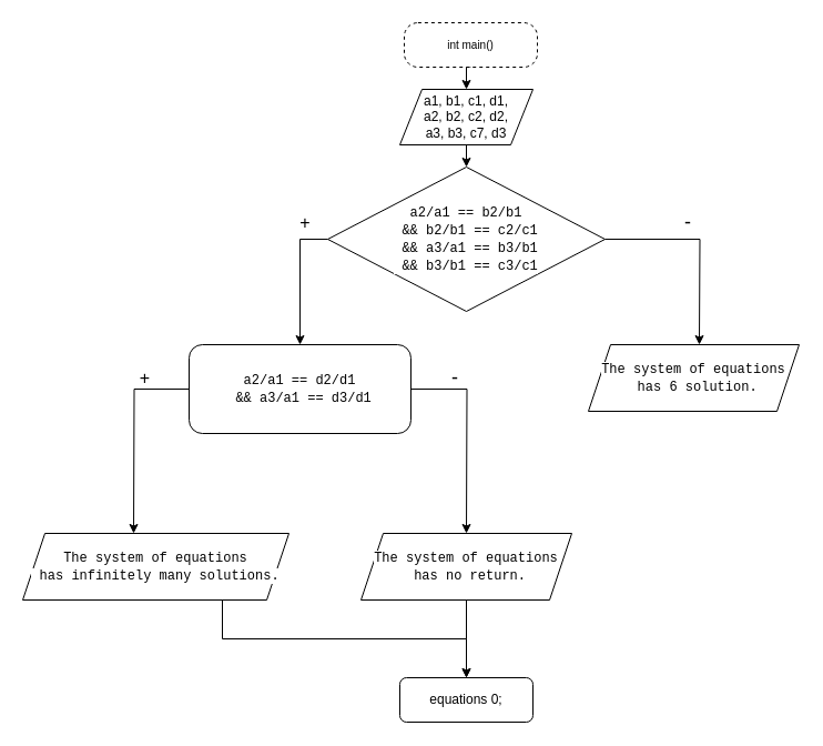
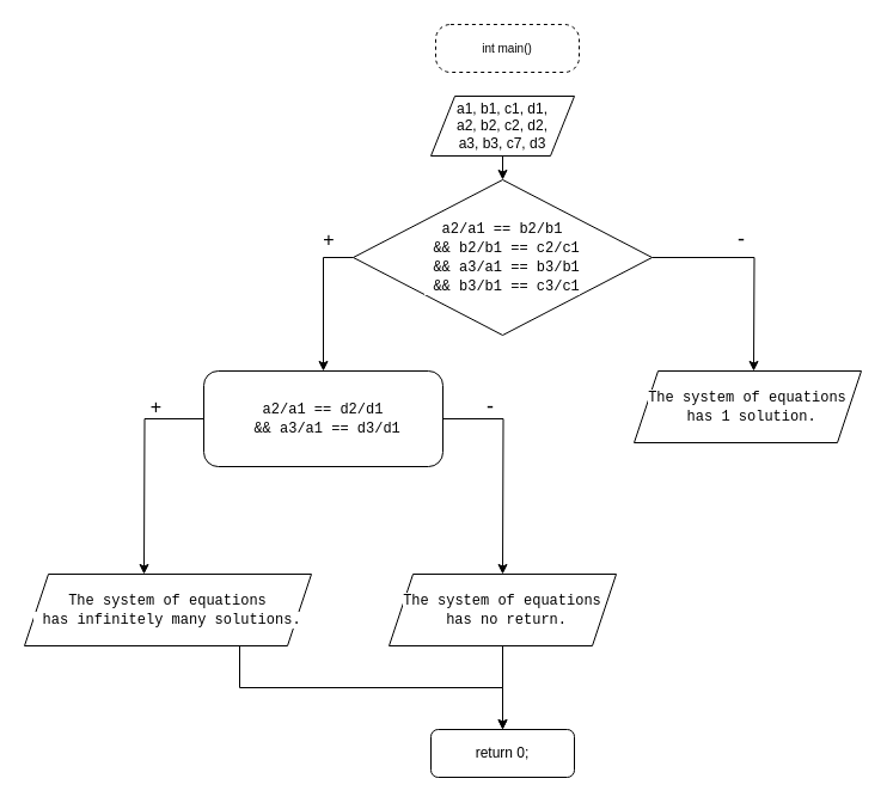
  <mxCell id="0" />
  <mxCell id="1" parent="0" />
- <mxCell id="2" style="edgeStyle=orthogonalEdgeStyle;rounded=0;orthogonalLoop=1;jettySize=auto;html=1;exitX=0.5;exitY=1;exitDx=0;exitDy=0;entryX=0.5;entryY=0;entryDx=0;entryDy=0;" edge="1" parent="1" source="3" target="5"><mxGeometry relative="1" as="geometry" /></mxCell>
  <mxCell id="3" value="&lt;font size=&quot;1&quot;&gt;int main()&lt;/font&gt;" style="rounded=1;whiteSpace=wrap;html=1;arcSize=31;dashed=1;" vertex="1" parent="1"><mxGeometry x="364" y="20" width="120" height="40" as="geometry" /></mxCell>
  <mxCell id="4" style="edgeStyle=orthogonalEdgeStyle;rounded=0;orthogonalLoop=1;jettySize=auto;html=1;exitX=0.5;exitY=1;exitDx=0;exitDy=0;entryX=0.5;entryY=0;entryDx=0;entryDy=0;" edge="1" parent="1" source="5" target="8"><mxGeometry relative="1" as="geometry" /></mxCell>
  <mxCell id="5" value="a1, b1, c1, d1,&lt;br&gt;a2, b2, c2, d2,&lt;br&gt;a3, b3, c7, d3" style="shape=parallelogram;perimeter=parallelogramPerimeter;whiteSpace=wrap;html=1;fixedSize=1;" vertex="1" parent="1"><mxGeometry x="360" y="80" width="120" height="50" as="geometry" /></mxCell>
  <mxCell id="6" style="edgeStyle=orthogonalEdgeStyle;rounded=0;orthogonalLoop=1;jettySize=auto;html=1;exitX=0;exitY=0.5;exitDx=0;exitDy=0;entryX=0.5;entryY=0;entryDx=0;entryDy=0;" edge="1" parent="1" source="8" target="14"><mxGeometry relative="1" as="geometry"><mxPoint x="240" y="300" as="targetPoint" /></mxGeometry></mxCell>
  <mxCell id="7" style="edgeStyle=orthogonalEdgeStyle;rounded=0;orthogonalLoop=1;jettySize=auto;html=1;exitX=1;exitY=0.5;exitDx=0;exitDy=0;" edge="1" parent="1" source="8"><mxGeometry relative="1" as="geometry"><mxPoint x="630" y="310" as="targetPoint" /></mxGeometry></mxCell>
  <mxCell id="8" value="&lt;div style=&quot;font-family: &amp;#34;consolas&amp;#34; , &amp;#34;courier new&amp;#34; , monospace ; line-height: 16px&quot;&gt;&lt;font style=&quot;background-color: rgb(255 , 255 , 255)&quot;&gt;a2/a1&amp;nbsp;==&amp;nbsp;b2/b1&lt;/font&gt;&lt;/div&gt;&lt;div style=&quot;font-family: &amp;#34;consolas&amp;#34; , &amp;#34;courier new&amp;#34; , monospace ; line-height: 16px&quot;&gt;&lt;font style=&quot;background-color: rgb(255 , 255 , 255)&quot;&gt;&amp;nbsp;&amp;amp;&amp;amp;&amp;nbsp;b2/b1&amp;nbsp;==&amp;nbsp;c2/c1&lt;/font&gt;&lt;/div&gt;&lt;div style=&quot;font-family: &amp;#34;consolas&amp;#34; , &amp;#34;courier new&amp;#34; , monospace ; line-height: 16px&quot;&gt;&lt;font style=&quot;background-color: rgb(255 , 255 , 255)&quot;&gt;&amp;nbsp;&amp;amp;&amp;amp;&amp;nbsp;a3/a1&amp;nbsp;==&amp;nbsp;b3/b1&lt;/font&gt;&lt;/div&gt;&lt;div style=&quot;font-family: &amp;#34;consolas&amp;#34; , &amp;#34;courier new&amp;#34; , monospace ; line-height: 16px&quot;&gt;&lt;font style=&quot;background-color: rgb(255 , 255 , 255)&quot;&gt;&amp;nbsp;&amp;amp;&amp;amp;&amp;nbsp;b3/b1&amp;nbsp;==&amp;nbsp;c3/c1&lt;/font&gt;&lt;/div&gt;" style="rhombus;whiteSpace=wrap;html=1;" vertex="1" parent="1"><mxGeometry x="295" y="150" width="250" height="130" as="geometry" /></mxCell>
  <mxCell id="9" value="&lt;font style=&quot;font-size: 16px&quot;&gt;+&lt;/font&gt;" style="text;html=1;strokeColor=none;fillColor=none;align=center;verticalAlign=middle;whiteSpace=wrap;rounded=0;" vertex="1" parent="1"><mxGeometry x="255" y="190" width="40" height="20" as="geometry" /></mxCell>
  <mxCell id="10" value="&lt;font style=&quot;font-size: 18px&quot;&gt;-&lt;/font&gt;" style="text;html=1;strokeColor=none;fillColor=none;align=center;verticalAlign=middle;whiteSpace=wrap;rounded=0;" vertex="1" parent="1"><mxGeometry x="600" y="190" width="40" height="20" as="geometry" /></mxCell>
- <mxCell id="11" value="&lt;div style=&quot;font-family: &amp;#34;consolas&amp;#34; , &amp;#34;courier new&amp;#34; , monospace ; line-height: 16px&quot;&gt;&lt;span style=&quot;background-color: rgb(255 , 255 , 255)&quot;&gt;The&amp;nbsp;system&amp;nbsp;of&amp;nbsp;equations&lt;/span&gt;&lt;/div&gt;&lt;div style=&quot;font-family: &amp;#34;consolas&amp;#34; , &amp;#34;courier new&amp;#34; , monospace ; line-height: 16px&quot;&gt;&lt;span style=&quot;background-color: rgb(255 , 255 , 255)&quot;&gt;&amp;nbsp;has&amp;nbsp;6&amp;nbsp;solution.&lt;/span&gt;&lt;/div&gt;" style="shape=parallelogram;perimeter=parallelogramPerimeter;whiteSpace=wrap;html=1;fixedSize=1;" vertex="1" parent="1"><mxGeometry x="530" y="310" width="190" height="60" as="geometry" /></mxCell>
+ <mxCell id="11" value="&lt;div style=&quot;font-family: &amp;#34;consolas&amp;#34; , &amp;#34;courier new&amp;#34; , monospace ; line-height: 16px&quot;&gt;&lt;span style=&quot;background-color: rgb(255 , 255 , 255)&quot;&gt;The&amp;nbsp;system&amp;nbsp;of&amp;nbsp;equations&lt;/span&gt;&lt;/div&gt;&lt;div style=&quot;font-family: &amp;#34;consolas&amp;#34; , &amp;#34;courier new&amp;#34; , monospace ; line-height: 16px&quot;&gt;&lt;span style=&quot;background-color: rgb(255 , 255 , 255)&quot;&gt;&amp;nbsp;has&amp;nbsp;1&amp;nbsp;solution.&lt;/span&gt;&lt;/div&gt;" style="shape=parallelogram;perimeter=parallelogramPerimeter;whiteSpace=wrap;html=1;fixedSize=1;" vertex="1" parent="1"><mxGeometry x="530" y="310" width="190" height="60" as="geometry" /></mxCell>
  <mxCell id="12" style="edgeStyle=orthogonalEdgeStyle;rounded=0;orthogonalLoop=1;jettySize=auto;html=1;exitX=0;exitY=0.5;exitDx=0;exitDy=0;" edge="1" parent="1" source="14"><mxGeometry relative="1" as="geometry"><mxPoint x="120" y="480" as="targetPoint" /></mxGeometry></mxCell>
  <mxCell id="13" style="edgeStyle=orthogonalEdgeStyle;rounded=0;orthogonalLoop=1;jettySize=auto;html=1;exitX=1;exitY=0.5;exitDx=0;exitDy=0;" edge="1" parent="1" source="14"><mxGeometry relative="1" as="geometry"><mxPoint x="420" y="480" as="targetPoint" /></mxGeometry></mxCell>
  <mxCell id="14" value="&lt;div style=&quot;font-family: &amp;#34;consolas&amp;#34; , &amp;#34;courier new&amp;#34; , monospace ; line-height: 16px&quot;&gt;&lt;span style=&quot;background-color: rgb(255 , 255 , 255)&quot;&gt;a2/a1&amp;nbsp;==&amp;nbsp;d2/d1&lt;/span&gt;&lt;/div&gt;&lt;div style=&quot;font-family: &amp;#34;consolas&amp;#34; , &amp;#34;courier new&amp;#34; , monospace ; line-height: 16px&quot;&gt;&lt;span style=&quot;background-color: rgb(255 , 255 , 255)&quot;&gt;&amp;nbsp;&amp;amp;&amp;amp;&amp;nbsp;a3/a1&amp;nbsp;==&amp;nbsp;d3/d1&lt;/span&gt;&lt;/div&gt;" style="whiteSpace=wrap;html=1;rounded=1;" vertex="1" parent="1"><mxGeometry x="170" y="310" width="200" height="80" as="geometry" /></mxCell>
  <mxCell id="15" value="&lt;font style=&quot;font-size: 16px&quot;&gt;+&lt;/font&gt;" style="text;html=1;align=center;verticalAlign=middle;resizable=0;points=[];autosize=1;strokeColor=none;fillColor=none;" vertex="1" parent="1"><mxGeometry x="120" y="330" width="20" height="20" as="geometry" /></mxCell>
  <mxCell id="16" value="&lt;font style=&quot;font-size: 18px&quot;&gt;-&lt;/font&gt;" style="text;html=1;strokeColor=none;fillColor=none;align=center;verticalAlign=middle;whiteSpace=wrap;rounded=0;" vertex="1" parent="1"><mxGeometry x="390" y="330" width="40" height="20" as="geometry" /></mxCell>
  <mxCell id="17" style="edgeStyle=orthogonalEdgeStyle;rounded=0;orthogonalLoop=1;jettySize=auto;html=1;exitX=0.75;exitY=1;exitDx=0;exitDy=0;" edge="1" parent="1" source="18" target="21"><mxGeometry relative="1" as="geometry" /></mxCell>
  <mxCell id="18" value="&lt;div style=&quot;font-family: &amp;#34;consolas&amp;#34; , &amp;#34;courier new&amp;#34; , monospace ; line-height: 16px&quot;&gt;&lt;div style=&quot;font-family: &amp;#34;consolas&amp;#34; , &amp;#34;courier new&amp;#34; , monospace ; line-height: 16px&quot;&gt;&lt;span style=&quot;background-color: rgb(255 , 255 , 255)&quot;&gt;The&amp;nbsp;system&amp;nbsp;of&amp;nbsp;equations&lt;/span&gt;&lt;/div&gt;&lt;div style=&quot;font-family: &amp;#34;consolas&amp;#34; , &amp;#34;courier new&amp;#34; , monospace ; line-height: 16px&quot;&gt;&lt;span style=&quot;background-color: rgb(255 , 255 , 255)&quot;&gt;&amp;nbsp;has&amp;nbsp;infinitely&amp;nbsp;many&amp;nbsp;solutions.&lt;/span&gt;&lt;/div&gt;&lt;/div&gt;" style="shape=parallelogram;perimeter=parallelogramPerimeter;whiteSpace=wrap;html=1;fixedSize=1;" vertex="1" parent="1"><mxGeometry x="20" y="480" width="240" height="60" as="geometry" /></mxCell>
  <mxCell id="19" style="edgeStyle=orthogonalEdgeStyle;rounded=0;orthogonalLoop=1;jettySize=auto;html=1;exitX=0.5;exitY=1;exitDx=0;exitDy=0;" edge="1" parent="1" source="20"><mxGeometry relative="1" as="geometry"><mxPoint x="420" y="610" as="targetPoint" /></mxGeometry></mxCell>
  <mxCell id="20" value="&lt;div style=&quot;font-family: &amp;#34;consolas&amp;#34; , &amp;#34;courier new&amp;#34; , monospace ; line-height: 16px&quot;&gt;&lt;span style=&quot;background-color: rgb(255 , 255 , 255)&quot;&gt;The&amp;nbsp;system&amp;nbsp;of&amp;nbsp;equations&lt;/span&gt;&lt;/div&gt;&lt;div style=&quot;font-family: &amp;#34;consolas&amp;#34; , &amp;#34;courier new&amp;#34; , monospace ; line-height: 16px&quot;&gt;&lt;span style=&quot;background-color: rgb(255 , 255 , 255)&quot;&gt;&amp;nbsp;has&amp;nbsp;no&amp;nbsp;return.&lt;/span&gt;&lt;/div&gt;" style="shape=parallelogram;perimeter=parallelogramPerimeter;whiteSpace=wrap;html=1;fixedSize=1;" vertex="1" parent="1"><mxGeometry x="325" y="480" width="190" height="60" as="geometry" /></mxCell>
- <mxCell id="21" value="equations 0;" style="rounded=1;whiteSpace=wrap;html=1;" vertex="1" parent="1"><mxGeometry x="360" y="610" width="120" height="40" as="geometry" /></mxCell>
+ <mxCell id="21" value="return 0;" style="rounded=1;whiteSpace=wrap;html=1;" vertex="1" parent="1"><mxGeometry x="360" y="610" width="120" height="40" as="geometry" /></mxCell>
